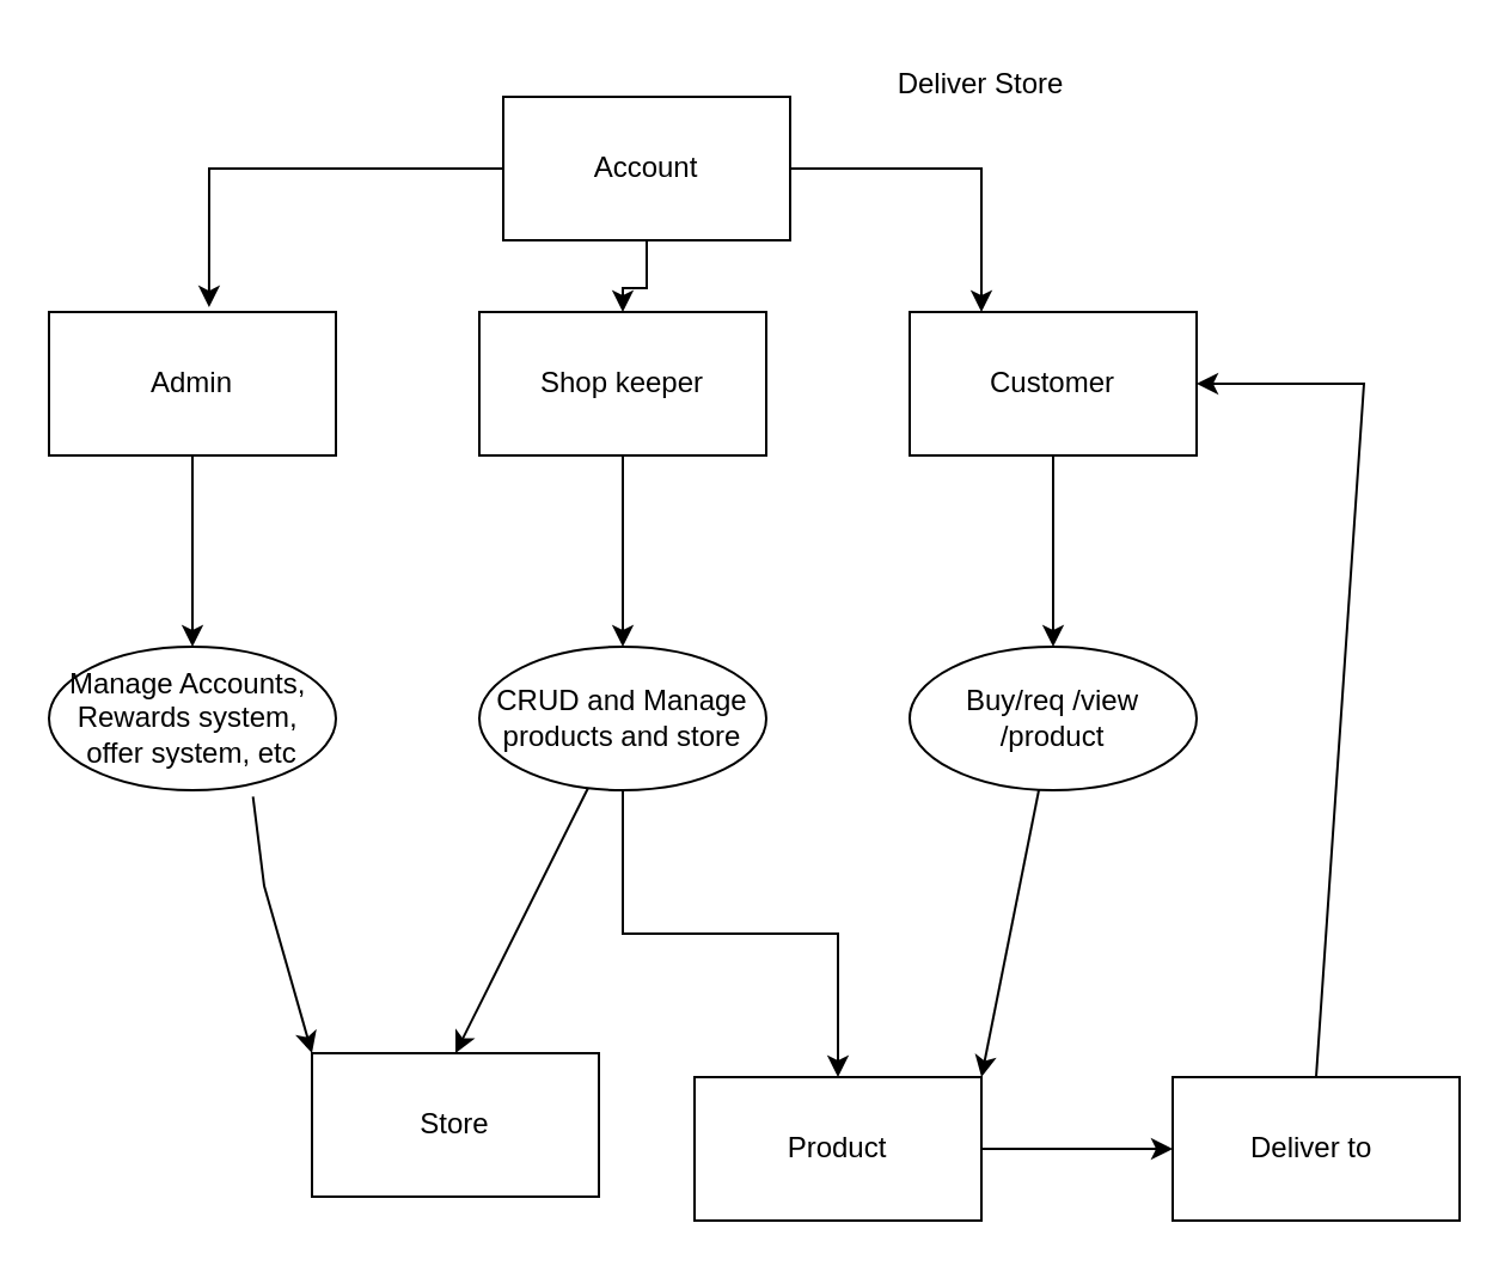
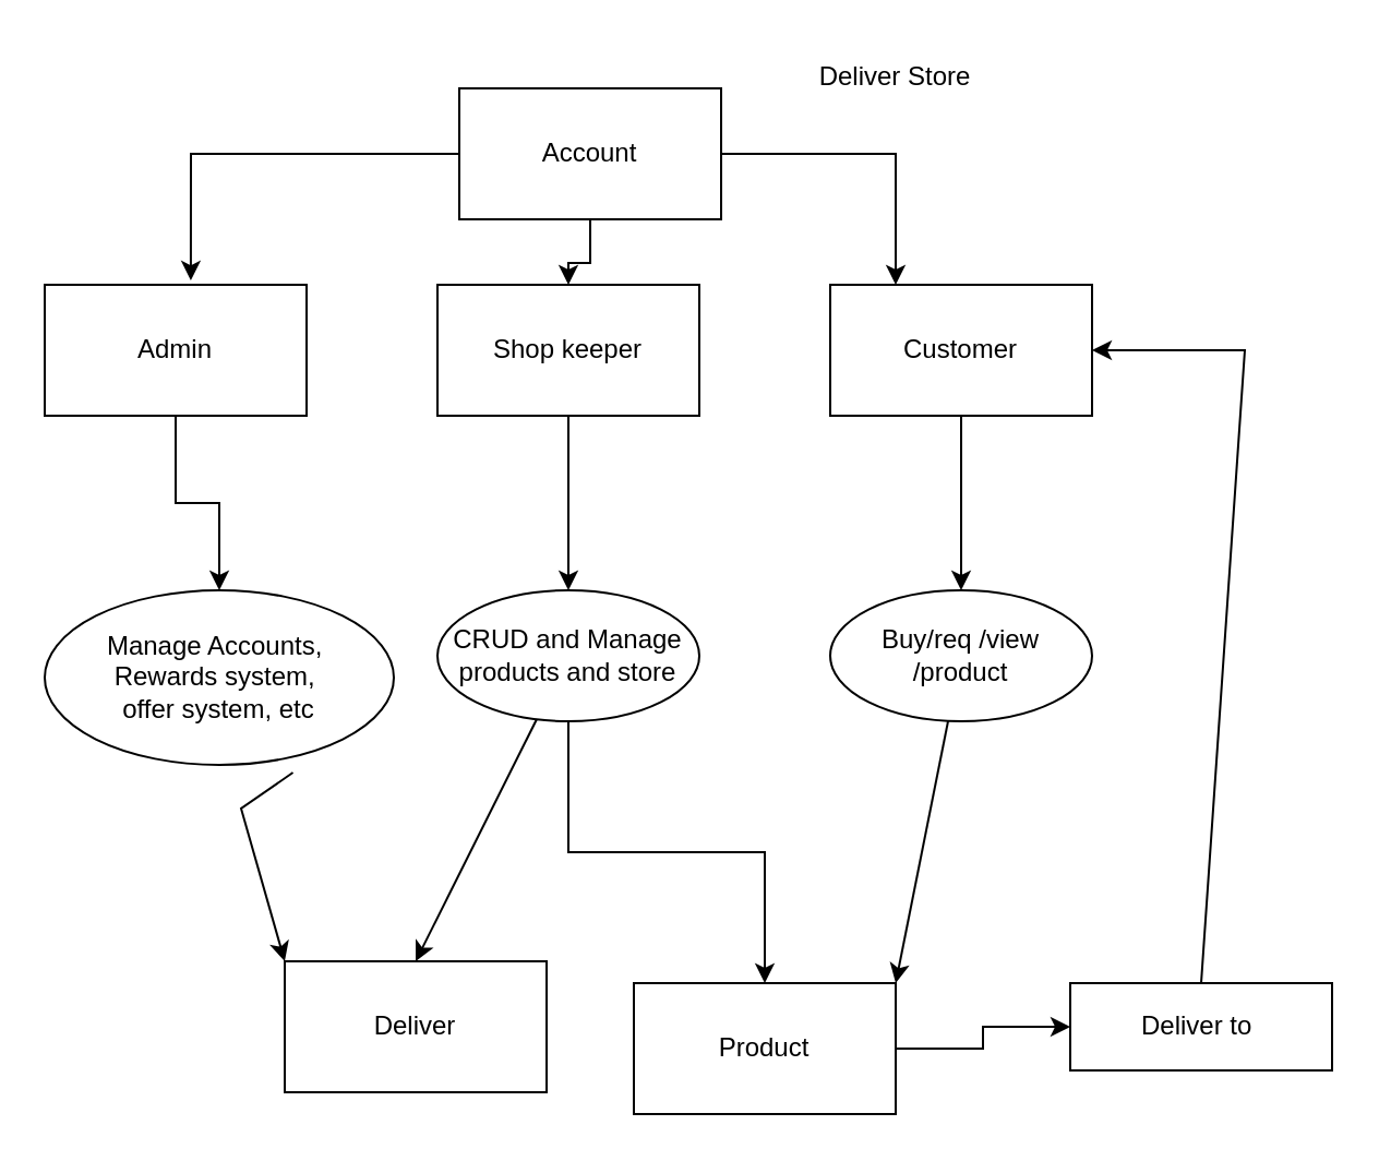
  <mxCell id="0" />
  <mxCell id="1" parent="0" />
  <mxCell id="2" value="Deliver Store" style="text;html=1;strokeColor=none;fillColor=none;align=center;verticalAlign=middle;whiteSpace=wrap;rounded=0;" parent="1" vertex="1"><mxGeometry x="350" width="120" height="30" as="geometry" y="20" /></mxCell>
  <mxCell id="3" value="" style="edgeStyle=orthogonalEdgeStyle;rounded=0;orthogonalLoop=1;jettySize=auto;html=1;" edge="1" parent="1" source="4" target="10"><mxGeometry relative="1" as="geometry" /></mxCell>
  <mxCell id="4" value="Admin" style="rounded=0;whiteSpace=wrap;html=1;" vertex="1" parent="1"><mxGeometry x="20" y="130" width="120" height="60" as="geometry" /></mxCell>
  <mxCell id="5" value="" style="edgeStyle=orthogonalEdgeStyle;rounded=0;orthogonalLoop=1;jettySize=auto;html=1;" edge="1" parent="1" source="6" target="12"><mxGeometry relative="1" as="geometry" /></mxCell>
  <mxCell id="6" value="Shop keeper" style="rounded=0;whiteSpace=wrap;html=1;" vertex="1" parent="1"><mxGeometry x="200" y="130" width="120" height="60" as="geometry" /></mxCell>
  <mxCell id="7" value="" style="edgeStyle=orthogonalEdgeStyle;rounded=0;orthogonalLoop=1;jettySize=auto;html=1;" edge="1" parent="1" source="8" target="9"><mxGeometry relative="1" as="geometry" /></mxCell>
  <mxCell id="8" value="Customer" style="rounded=0;whiteSpace=wrap;html=1;" vertex="1" parent="1"><mxGeometry x="380" y="130" width="120" height="60" as="geometry" /></mxCell>
  <mxCell id="9" value="Buy/req /view /product" style="ellipse;whiteSpace=wrap;html=1;rounded=0;" vertex="1" parent="1"><mxGeometry x="380" y="270" width="120" height="60" as="geometry" /></mxCell>
- <mxCell id="10" value="Manage Accounts,&amp;nbsp;&lt;br&gt;Rewards system,&amp;nbsp;&lt;br&gt;offer system, etc" style="ellipse;whiteSpace=wrap;html=1;rounded=0;" vertex="1" parent="1"><mxGeometry x="20" y="270" width="120" height="60" as="geometry" /></mxCell>
+ <mxCell id="10" value="Manage Accounts,&amp;nbsp;&lt;br&gt;Rewards system,&amp;nbsp;&lt;br&gt;offer system, etc" style="ellipse;whiteSpace=wrap;html=1;rounded=0;" vertex="1" parent="1"><mxGeometry x="20" y="270" width="160" height="80" as="geometry" /></mxCell>
  <mxCell id="11" value="" style="edgeStyle=orthogonalEdgeStyle;rounded=0;orthogonalLoop=1;jettySize=auto;html=1;" edge="1" parent="1" source="12" target="14"><mxGeometry relative="1" as="geometry" /></mxCell>
  <mxCell id="12" value="CRUD and Manage products and store" style="ellipse;whiteSpace=wrap;html=1;rounded=0;" vertex="1" parent="1"><mxGeometry x="200" y="270" width="120" height="60" as="geometry" /></mxCell>
  <mxCell id="13" value="" style="edgeStyle=orthogonalEdgeStyle;rounded=0;orthogonalLoop=1;jettySize=auto;html=1;" edge="1" parent="1" source="14" target="23"><mxGeometry relative="1" as="geometry" /></mxCell>
  <mxCell id="14" value="Product" style="rounded=0;whiteSpace=wrap;html=1;" vertex="1" parent="1"><mxGeometry x="290" y="450" width="120" height="60" as="geometry" /></mxCell>
  <mxCell id="15" value="" style="endArrow=classic;html=1;rounded=0;entryX=1;entryY=0;entryDx=0;entryDy=0;" edge="1" parent="1" source="9" target="14"><mxGeometry width="50" height="50" relative="1" as="geometry"><mxPoint x="360" y="450" as="sourcePoint" /><mxPoint x="410" y="400" as="targetPoint" /></mxGeometry></mxCell>
- <mxCell id="16" value="Store" style="rounded=0;whiteSpace=wrap;html=1;" vertex="1" parent="1"><mxGeometry x="130" y="440" width="120" height="60" as="geometry" /></mxCell>
+ <mxCell id="16" value="Deliver" style="rounded=0;whiteSpace=wrap;html=1;" vertex="1" parent="1"><mxGeometry x="130" y="440" width="120" height="60" as="geometry" /></mxCell>
  <mxCell id="17" value="" style="endArrow=classic;html=1;rounded=0;entryX=0.5;entryY=0;entryDx=0;entryDy=0;" edge="1" parent="1" source="12" target="16"><mxGeometry width="50" height="50" relative="1" as="geometry"><mxPoint x="150" y="410" as="sourcePoint" /><mxPoint x="200" y="360" as="targetPoint" /></mxGeometry></mxCell>
  <mxCell id="18" value="" style="endArrow=classic;html=1;rounded=0;entryX=0;entryY=0;entryDx=0;entryDy=0;exitX=0.711;exitY=1.044;exitDx=0;exitDy=0;exitPerimeter=0;" edge="1" parent="1" source="10" target="16"><mxGeometry width="50" height="50" relative="1" as="geometry"><mxPoint x="360" y="450" as="sourcePoint" /><mxPoint x="410" y="400" as="targetPoint" /><Array as="points"><mxPoint x="110" y="370" /></Array></mxGeometry></mxCell>
  <mxCell id="19" value="" style="edgeStyle=orthogonalEdgeStyle;rounded=0;orthogonalLoop=1;jettySize=auto;html=1;" edge="1" parent="1" source="22" target="6"><mxGeometry relative="1" as="geometry" /></mxCell>
  <mxCell id="20" value="" style="edgeStyle=orthogonalEdgeStyle;rounded=0;orthogonalLoop=1;jettySize=auto;html=1;entryX=0.25;entryY=0;entryDx=0;entryDy=0;" edge="1" parent="1" source="22" target="8"><mxGeometry relative="1" as="geometry" /></mxCell>
  <mxCell id="21" value="" style="edgeStyle=orthogonalEdgeStyle;rounded=0;orthogonalLoop=1;jettySize=auto;html=1;entryX=0.558;entryY=-0.033;entryDx=0;entryDy=0;entryPerimeter=0;" edge="1" parent="1" source="22" target="4"><mxGeometry relative="1" as="geometry"><mxPoint x="130" y="70" as="targetPoint" /></mxGeometry></mxCell>
  <mxCell id="22" value="Account" style="rounded=0;whiteSpace=wrap;html=1;" vertex="1" parent="1"><mxGeometry x="210" y="40" width="120" height="60" as="geometry" /></mxCell>
- <mxCell id="23" value="Deliver to&amp;nbsp;" style="whiteSpace=wrap;html=1;rounded=0;" vertex="1" parent="1"><mxGeometry x="490" y="450" width="120" height="60" as="geometry" /></mxCell>
+ <mxCell id="23" value="Deliver to&amp;nbsp;" style="whiteSpace=wrap;html=1;rounded=0;" vertex="1" parent="1"><mxGeometry x="490" y="450" width="120" height="40" as="geometry" /></mxCell>
  <mxCell id="24" value="" style="endArrow=classic;html=1;rounded=0;exitX=0.5;exitY=0;exitDx=0;exitDy=0;entryX=1;entryY=0.5;entryDx=0;entryDy=0;" edge="1" parent="1" source="23" target="8"><mxGeometry width="50" height="50" relative="1" as="geometry"><mxPoint x="540" y="430" as="sourcePoint" /><mxPoint x="590" y="380" as="targetPoint" /><Array as="points"><mxPoint x="570" y="160" /></Array></mxGeometry></mxCell>
